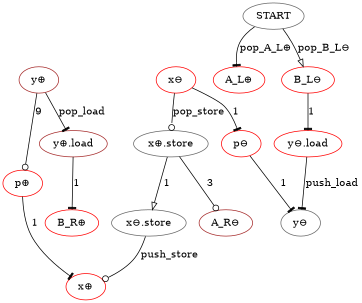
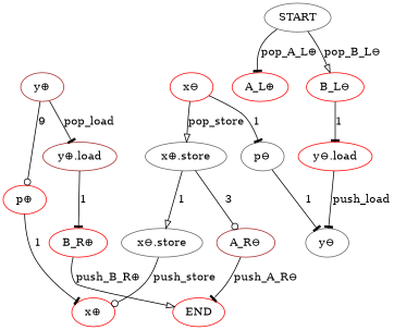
  digraph {
    node [color=red]
    edge [arrowhead=tee]
    n1 [color=gray40 label="x⊖.store"]
    n2 [label="x⊕"]
    n3 [color=gray40 label=START]
    n4 [label="A_L⊕"]
    n5 [label="B_L⊖"]
    n6 [label="y⊖.load"]
    n7 [color=brown label="A_R⊖"]
+   n8 [label=END]
    n9 [label="x⊖"]
    n10 [color=gray40 label="x⊕.store"]
-   n11 [label="p⊖"]
+   n11 [color=gray40 label="p⊖"]
    n12 [color=gray40 label="y⊖"]
    n13 [label="B_R⊕"]
    n14 [color=brown label="y⊕"]
    n15 [color=brown label="y⊕.load"]
    n16 [label="p⊕"]
    n1 -> n2 [arrowhead=odot label=push_store]
    n3 -> n4 [label="pop_A_L⊕"]
    n3 -> n5 [arrowhead=onormal label="pop_B_L⊖"]
    n5 -> n6 [label=1]
    n6 -> n12 [label=push_load]
-   n9 -> n10 [arrowhead=odot label=pop_store]
+   n7 -> n8 [label="push_A_R⊖"]
+   n9 -> n10 [arrowhead=onormal label=pop_store]
    n9 -> n11 [label=1]
    n10 -> n1 [arrowhead=onormal label=1]
    n10 -> n7 [arrowhead=odot label=3]
    n11 -> n12 [label=1]
+   n13 -> n8 [arrowhead=onormal label="push_B_R⊕"]
    n14 -> n15 [label=pop_load]
    n14 -> n16 [arrowhead=odot label=9]
    n15 -> n13 [label=1]
    n16 -> n2 [label=1]
  }
